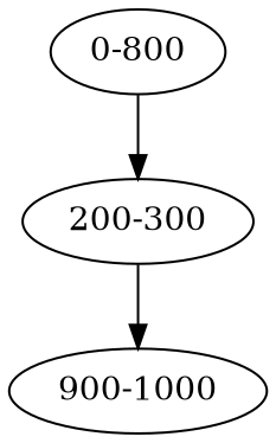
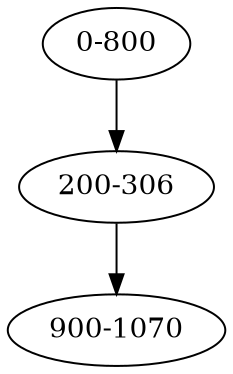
  strict digraph {
    node [data="[id=G1.1,strand=+,score=0.100000]"]
    edge [data="[id=G1.1,strand=+,score=0.001000]"]
    n1 [label="0-800"]
-   "200-300"
-   "900-1000"
+   "200-300" [label="200-306"]
+   "900-1000" [label="900-1070"]
    n1 -> "200-300"
    "200-300" -> "900-1000"
  }
